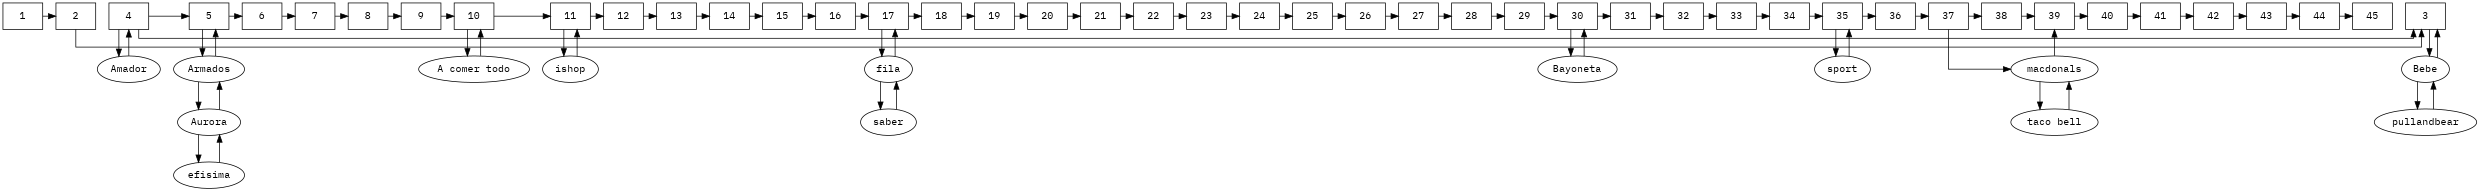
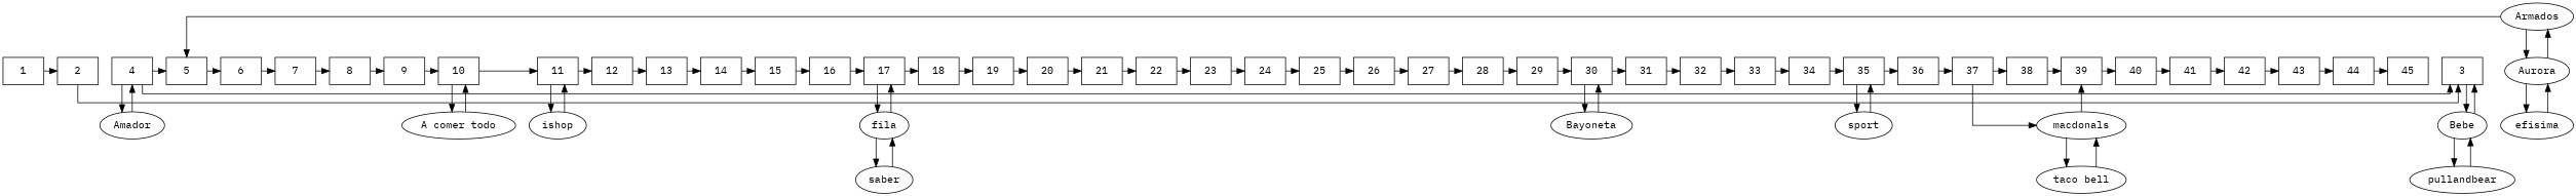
  digraph {
    fontname="IBM Plex Mono"
    splines=ortho
    node [fontname="IBM Plex Mono" group=5 shape=box]
    edge [fontname="IBM Plex Mono"]
    n1 [group=1 label=1]
    n2 [group=2 label=2]
    n3 [group=3 label=3]
    n4 [group=4 label=4]
    n5 [label=5]
    n6 [group=6 label=6]
    n7 [group=7 label=7]
    n8 [group=8 label=8]
    n9 [group=9 label=9]
    n10 [group=10 label=10]
    n11 [group=11 label=11]
    n12 [group=12 label=12]
    n13 [group=13 label=13]
    n14 [group=14 label=14]
    n15 [group=15 label=15]
    n16 [group=16 label=16]
    n17 [group=17 label=17]
    n18 [group=18 label=18]
    n19 [group=19 label=19]
    n20 [group=20 label=20]
    n21 [group=21 label=21]
    n22 [group=22 label=22]
    n23 [group=23 label=23]
    n24 [group=24 label=24]
    n25 [group=25 label=25]
    n26 [group=26 label=26]
    n27 [group=27 label=27]
    n28 [group=28 label=28]
    n29 [group=29 label=29]
    n30 [group=30 label=30]
    n31 [group=31 label=31]
    n32 [group=32 label=32]
    n33 [group=33 label=33]
    n34 [group=34 label=34]
    n35 [group=35 label=35]
    n36 [group=36 label=36]
    n37 [group=37 label=37]
    n38 [group=38 label=38]
    n39 [group=39 label=39]
    n40 [group=40 label=40]
    n41 [group=41 label=41]
    n42 [group=42 label=42]
    n43 [group=43 label=43]
    n44 [group=44 label=44]
    n45 [group=45 label=45]
    n46 [group=3 label=Bebe shape=""]
    n47 [group=4 label=Amador shape=""]
    n48 [label=Armados shape=""]
    n49 [group=10 label="A comer todo" shape=""]
    n50 [group=11 label=ishop shape=""]
    n51 [group=17 label=fila shape=""]
    n52 [group=30 label=Bayoneta shape=""]
    n53 [group=35 label=sport shape=""]
    n54 [group=39 label=macdonals shape=""]
    n55 [group=3 label=pullandbear shape=""]
    n56 [label=Aurora shape=""]
    n57 [label=efisima shape=""]
    n58 [group=17 label=saber shape=""]
    n59 [group=39 label="taco bell" shape=""]
    subgraph sub_1 {
      rank=same
      n1
      n2
      n3
      n4
      n5
      n6
      n7
      n8
      n9
      n10
      n11
      n12
      n13
      n14
      n15
      n16
      n17
      n18
      n19
      n20
      n21
      n22
      n23
      n24
      n25
      n26
      n27
      n28
      n29
      n30
      n31
      n32
      n33
      n34
      n35
      n36
      n37
      n38
      n39
      n40
      n41
      n42
      n43
      n44
      n45
    }
    n1 -> n2
    n2 -> n3
    n3 -> n46
    n4 -> n3
    n4 -> n5
    n4 -> n47
    n5 -> n6
-   n5 -> n48
    n6 -> n7
    n7 -> n8
    n8 -> n9
    n9 -> n10
    n10 -> n11
    n10 -> n49
    n11 -> n12
    n11 -> n50
    n12 -> n13
    n13 -> n14
    n14 -> n15
    n15 -> n16
    n16 -> n17
    n17 -> n18
    n17 -> n51
    n18 -> n19
    n19 -> n20
    n20 -> n21
    n21 -> n22
    n22 -> n23
    n23 -> n24
    n24 -> n25
    n25 -> n26
    n26 -> n27
    n27 -> n28
    n28 -> n29
    n29 -> n30
    n30 -> n31
    n30 -> n52
    n31 -> n32
    n32 -> n33
    n33 -> n34
    n34 -> n35
    n35 -> n36
    n35 -> n53
    n36 -> n37
    n37 -> n38
    n37 -> n54
    n38 -> n39
    n39 -> n40
    n40 -> n41
    n41 -> n42
    n42 -> n43
    n43 -> n44
    n44 -> n45
    n46 -> n3
    n46 -> n55
    n47 -> n4
    n48 -> n5
    n48 -> n56
    n49 -> n10
    n50 -> n11
    n51 -> n17
    n51 -> n58
    n52 -> n30
    n53 -> n35
    n54 -> n39
    n54 -> n59
    n55 -> n46
    n56 -> n48
    n56 -> n57
    n57 -> n56
    n58 -> n51
    n59 -> n54
  }
